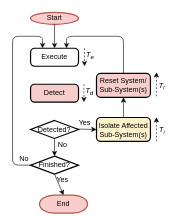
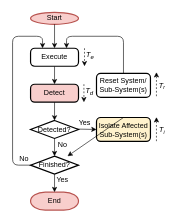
  <mxCell id="0" />
  <mxCell id="1" parent="0" />
  <mxCell id="2" value="Start" style="strokeWidth=2;html=1;shape=mxgraph.flowchart.start_1;whiteSpace=wrap;fillColor=#f8cecc;strokeColor=#b85450;" parent="1" vertex="1"><mxGeometry x="50" y="20" width="80" height="20" as="geometry" /></mxCell>
  <mxCell id="3" value="Detect" style="rounded=1;whiteSpace=wrap;html=1;absoluteArcSize=1;arcSize=14;strokeWidth=2;fillColor=#f8cecc;" parent="1" vertex="1"><mxGeometry x="50" y="140" width="80" height="30" as="geometry" /></mxCell>
- <mxCell id="4" value="End" style="strokeWidth=2;html=1;shape=mxgraph.flowchart.terminator;whiteSpace=wrap;fillColor=#f8cecc;strokeColor=#b85450;" parent="1" vertex="1"><mxGeometry x="65" y="325" width="80" height="30" as="geometry" /></mxCell>
+ <mxCell id="4" value="End" style="strokeWidth=2;html=1;shape=mxgraph.flowchart.terminator;whiteSpace=wrap;fillColor=#f8cecc;strokeColor=#b85450;" parent="1" vertex="1"><mxGeometry x="50" y="320" width="80" height="30" as="geometry" /></mxCell>
  <mxCell id="5" value="Isolate Affected&lt;br&gt;Sub-System(s)" style="rounded=1;whiteSpace=wrap;html=1;absoluteArcSize=1;arcSize=14;strokeWidth=2;fillColor=#fff2cc;" parent="1" vertex="1"><mxGeometry x="160" y="195.5" width="90" height="40" as="geometry" /></mxCell>
  <mxCell id="6" value="" style="endArrow=classic;html=1;exitX=0.5;exitY=1;exitDx=0;exitDy=0;entryX=0.5;entryY=0;entryDx=0;entryDy=0;exitPerimeter=0;" parent="1" source="2" target="15" edge="1"><mxGeometry width="50" height="50" relative="1" as="geometry"><mxPoint x="90" y="50" as="sourcePoint" /><mxPoint x="380" y="70" as="targetPoint" /></mxGeometry></mxCell>
+ <mxCell id="7" value="" style="endArrow=classic;html=1;exitX=0.5;exitY=1;exitDx=0;exitDy=0;entryX=0.5;entryY=0;entryDx=0;entryDy=0;entryPerimeter=0;" parent="1" source="3" target="16" edge="1"><mxGeometry width="50" height="50" relative="1" as="geometry"><mxPoint x="60" y="180" as="sourcePoint" /><mxPoint x="120" y="190" as="targetPoint" /></mxGeometry></mxCell>
  <mxCell id="8" value="" style="endArrow=classic;html=1;exitX=0.5;exitY=1;exitDx=0;exitDy=0;exitPerimeter=0;entryX=0.5;entryY=0;entryDx=0;entryDy=0;entryPerimeter=0;" parent="1" source="17" target="4" edge="1"><mxGeometry width="50" height="50" relative="1" as="geometry"><mxPoint x="90" y="280" as="sourcePoint" /><mxPoint x="320" y="80" as="targetPoint" /></mxGeometry></mxCell>
  <mxCell id="9" value="" style="endArrow=classic;html=1;exitX=0.925;exitY=0.475;exitDx=0;exitDy=0;exitPerimeter=0;entryX=0;entryY=0.5;entryDx=0;entryDy=0;" parent="1" source="16" target="5" edge="1"><mxGeometry width="50" height="50" relative="1" as="geometry"><mxPoint x="130" y="225.5" as="sourcePoint" /><mxPoint x="320" y="175.5" as="targetPoint" /></mxGeometry></mxCell>
  <mxCell id="10" value="Yes" style="text;html=1;align=center;verticalAlign=middle;resizable=0;points=[];autosize=1;" parent="1" vertex="1"><mxGeometry x="120" y="195" width="40" height="20" as="geometry" /></mxCell>
  <mxCell id="11" value="No" style="text;html=1;align=center;verticalAlign=middle;resizable=0;points=[];autosize=1;" parent="1" vertex="1"><mxGeometry x="88" y="230.5" width="30" height="20" as="geometry" /></mxCell>
  <mxCell id="12" value="&lt;i&gt;T&lt;sub&gt;d&lt;/sub&gt;&lt;/i&gt;" style="text;html=1;align=center;verticalAlign=middle;resizable=0;points=[];autosize=1;" parent="1" vertex="1"><mxGeometry x="133" y="142" width="30" height="20" as="geometry" /></mxCell>
  <mxCell id="13" value="" style="endArrow=classic;html=1;dashed=1;" parent="1" edge="1"><mxGeometry width="50" height="50" relative="1" as="geometry"><mxPoint x="139" y="140" as="sourcePoint" /><mxPoint x="139" y="170" as="targetPoint" /></mxGeometry></mxCell>
+ <mxCell id="14" value="" style="endArrow=classic;html=1;exitX=0.5;exitY=1;exitDx=0;exitDy=0;entryX=0.5;entryY=0;entryDx=0;entryDy=0;" parent="1" source="15" target="3" edge="1"><mxGeometry width="50" height="50" relative="1" as="geometry"><mxPoint x="90" y="110" as="sourcePoint" /><mxPoint x="130" y="130" as="targetPoint" /></mxGeometry></mxCell>
  <mxCell id="15" value="Execute" style="rounded=1;whiteSpace=wrap;html=1;absoluteArcSize=1;arcSize=14;strokeWidth=2;" parent="1" vertex="1"><mxGeometry x="50" y="80" width="80" height="30" as="geometry" /></mxCell>
  <mxCell id="16" value="Detected?" style="strokeWidth=2;html=1;shape=mxgraph.flowchart.decision;whiteSpace=wrap;" parent="1" vertex="1"><mxGeometry x="50" y="200.5" width="80" height="30" as="geometry" /></mxCell>
  <mxCell id="17" value="Finished?" style="strokeWidth=2;html=1;shape=mxgraph.flowchart.decision;whiteSpace=wrap;" parent="1" vertex="1"><mxGeometry x="50" y="260" width="80" height="30" as="geometry" /></mxCell>
  <mxCell id="18" value="" style="endArrow=classic;html=1;exitX=0.5;exitY=1;exitDx=0;exitDy=0;exitPerimeter=0;entryX=0.5;entryY=0;entryDx=0;entryDy=0;entryPerimeter=0;" parent="1" source="16" target="17" edge="1"><mxGeometry width="50" height="50" relative="1" as="geometry"><mxPoint x="270" y="160" as="sourcePoint" /><mxPoint x="320" y="110" as="targetPoint" /></mxGeometry></mxCell>
  <mxCell id="19" value="" style="endArrow=classic;html=1;entryX=0.75;entryY=0;entryDx=0;entryDy=0;exitX=0.5;exitY=0;exitDx=0;exitDy=0;" parent="1" source="25" target="15" edge="1"><mxGeometry width="50" height="50" relative="1" as="geometry"><mxPoint x="200" y="80" as="sourcePoint" /><mxPoint x="320" y="110" as="targetPoint" /><Array as="points"><mxPoint x="205" y="60" /><mxPoint x="110" y="60" /></Array></mxGeometry></mxCell>
  <mxCell id="20" value="Yes" style="text;html=1;align=center;verticalAlign=middle;resizable=0;points=[];autosize=1;" parent="1" vertex="1"><mxGeometry x="83" y="290" width="40" height="20" as="geometry" /></mxCell>
  <mxCell id="21" value="No" style="text;html=1;align=center;verticalAlign=middle;resizable=0;points=[];autosize=1;" parent="1" vertex="1"><mxGeometry x="24" y="255" width="30" height="20" as="geometry" /></mxCell>
  <mxCell id="22" value="" style="endArrow=classic;html=1;exitX=0;exitY=0.5;exitDx=0;exitDy=0;entryX=0.25;entryY=0;entryDx=0;entryDy=0;exitPerimeter=0;" parent="1" source="17" target="15" edge="1"><mxGeometry width="50" height="50" relative="1" as="geometry"><mxPoint x="-20" y="250" as="sourcePoint" /><mxPoint x="20" y="150" as="targetPoint" /><Array as="points"><mxPoint x="20" y="275" /><mxPoint x="20" y="60" /><mxPoint x="70" y="60" /></Array></mxGeometry></mxCell>
  <mxCell id="23" value="" style="endArrow=classic;html=1;dashed=1;" parent="1" edge="1"><mxGeometry width="50" height="50" relative="1" as="geometry"><mxPoint x="140" y="80" as="sourcePoint" /><mxPoint x="140" y="110" as="targetPoint" /></mxGeometry></mxCell>
  <mxCell id="24" value="&lt;i&gt;T&lt;sub&gt;e&lt;/sub&gt;&lt;/i&gt;" style="text;html=1;align=center;verticalAlign=middle;resizable=0;points=[];autosize=1;" parent="1" vertex="1"><mxGeometry x="134" y="82" width="30" height="20" as="geometry" /></mxCell>
- <mxCell id="25" value="Reset System/&lt;br&gt;Sub-System(s)" style="rounded=1;whiteSpace=wrap;html=1;absoluteArcSize=1;arcSize=14;strokeWidth=2;fillColor=#f8cecc;" parent="1" vertex="1"><mxGeometry x="160" y="122" width="90" height="40" as="geometry" /></mxCell>
- <mxCell id="26" value="" style="endArrow=classic;html=1;exitX=0.5;exitY=0;exitDx=0;exitDy=0;entryX=0.5;entryY=1;entryDx=0;entryDy=0;" parent="1" source="5" target="25" edge="1"><mxGeometry width="50" height="50" relative="1" as="geometry"><mxPoint x="120" y="190" as="sourcePoint" /><mxPoint x="170" y="140" as="targetPoint" /></mxGeometry></mxCell>
+ <mxCell id="25" value="Reset System/&lt;br&gt;Sub-System(s)" style="rounded=1;whiteSpace=wrap;html=1;absoluteArcSize=1;arcSize=14;strokeWidth=2;" parent="1" vertex="1"><mxGeometry x="160" y="122" width="90" height="40" as="geometry" /></mxCell>
+ <mxCell id="26" value="" style="endArrow=classic;html=1;exitX=0.5;exitY=0;exitDx=0;exitDy=0;" parent="1" source="5" target="17" edge="1"><mxGeometry width="50" height="50" relative="1" as="geometry"><mxPoint x="120" y="190" as="sourcePoint" /><mxPoint x="170" y="140" as="targetPoint" /></mxGeometry></mxCell>
  <mxCell id="27" value="&lt;i&gt;T&lt;font size=&quot;1&quot;&gt;&lt;sub&gt;i&lt;/sub&gt;&lt;br&gt;&lt;/font&gt;&lt;/i&gt;" style="text;html=1;align=center;verticalAlign=middle;resizable=0;points=[];autosize=1;" parent="1" vertex="1"><mxGeometry x="259" y="205.5" width="20" height="20" as="geometry" /></mxCell>
  <mxCell id="28" value="" style="endArrow=classic;html=1;dashed=1;" parent="1" edge="1"><mxGeometry width="50" height="50" relative="1" as="geometry"><mxPoint x="260" y="235" as="sourcePoint" /><mxPoint x="260" y="195" as="targetPoint" /></mxGeometry></mxCell>
  <mxCell id="29" value="&lt;i&gt;T&lt;font size=&quot;1&quot;&gt;&lt;sub&gt;r&lt;/sub&gt;&lt;br&gt;&lt;/font&gt;&lt;/i&gt;" style="text;html=1;align=center;verticalAlign=middle;resizable=0;points=[];autosize=1;" parent="1" vertex="1"><mxGeometry x="254" y="132" width="30" height="20" as="geometry" /></mxCell>
  <mxCell id="30" value="" style="endArrow=classic;html=1;dashed=1;" parent="1" edge="1"><mxGeometry width="50" height="50" relative="1" as="geometry"><mxPoint x="260" y="160" as="sourcePoint" /><mxPoint x="260" y="120" as="targetPoint" /></mxGeometry></mxCell>
